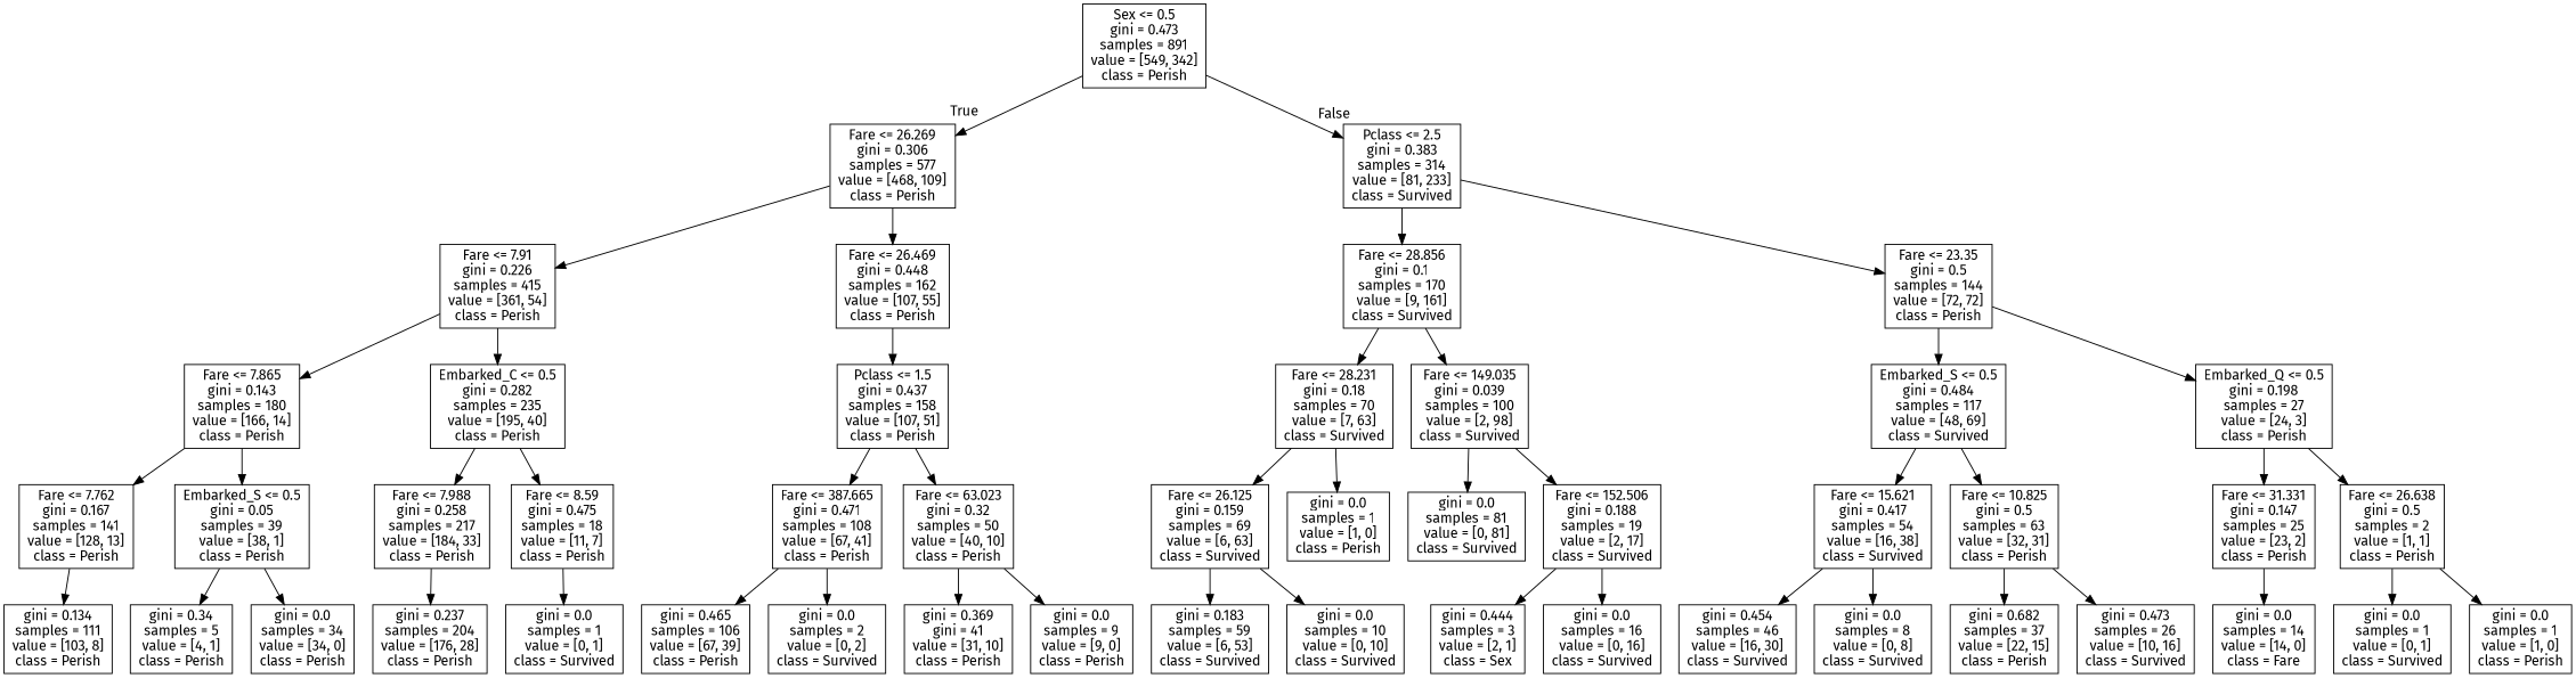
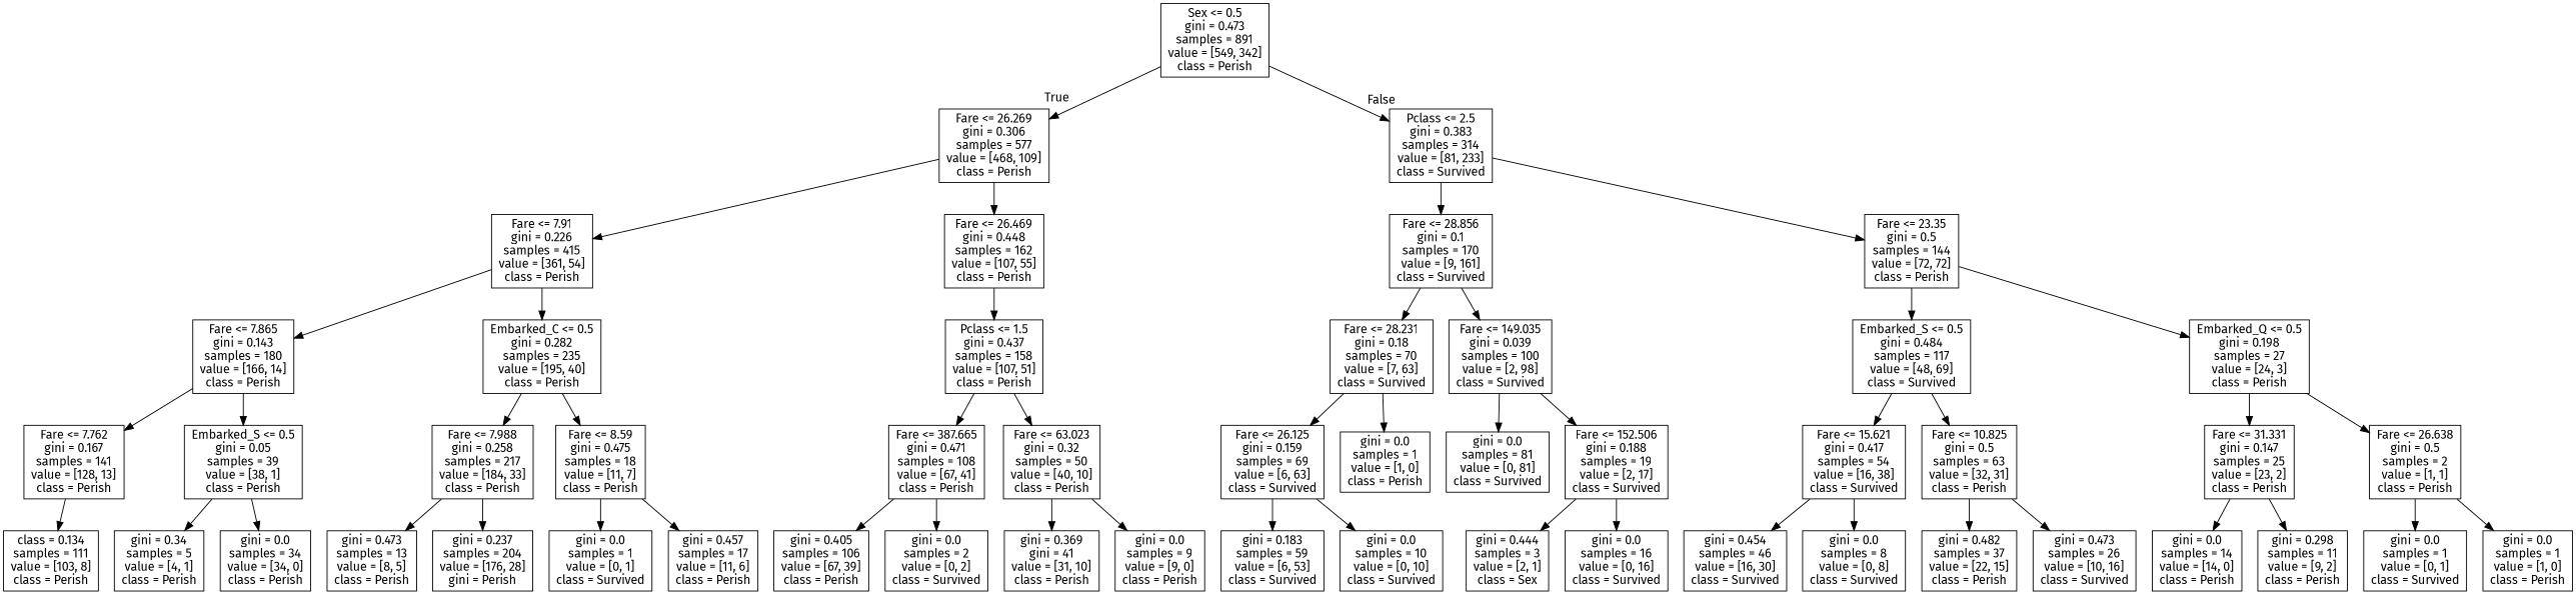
  digraph {
    fontname="Fira Sans"
    node [fontname="Fira Sans" shape=box]
    edge [fontname="Fira Sans"]
    n1 [label="Sex <= 0.5\ngini = 0.473\nsamples = 891\nvalue = [549, 342]\nclass = Perish"]
    n2 [label="Fare <= 26.269\ngini = 0.306\nsamples = 577\nvalue = [468, 109]\nclass = Perish"]
    n3 [label="Pclass <= 2.5\ngini = 0.383\nsamples = 314\nvalue = [81, 233]\nclass = Survived"]
    n4 [label="Fare <= 7.91\ngini = 0.226\nsamples = 415\nvalue = [361, 54]\nclass = Perish"]
    n5 [label="Fare <= 26.469\ngini = 0.448\nsamples = 162\nvalue = [107, 55]\nclass = Perish"]
    n6 [label="Fare <= 28.856\ngini = 0.1\nsamples = 170\nvalue = [9, 161]\nclass = Survived"]
    n7 [label="Fare <= 23.35\ngini = 0.5\nsamples = 144\nvalue = [72, 72]\nclass = Perish"]
    n8 [label="Fare <= 7.865\ngini = 0.143\nsamples = 180\nvalue = [166, 14]\nclass = Perish"]
    n9 [label="Embarked_C <= 0.5\ngini = 0.282\nsamples = 235\nvalue = [195, 40]\nclass = Perish"]
    n10 [label="Pclass <= 1.5\ngini = 0.437\nsamples = 158\nvalue = [107, 51]\nclass = Perish"]
    n11 [label="Fare <= 7.762\ngini = 0.167\nsamples = 141\nvalue = [128, 13]\nclass = Perish"]
    n12 [label="Embarked_S <= 0.5\ngini = 0.05\nsamples = 39\nvalue = [38, 1]\nclass = Perish"]
    n13 [label="Fare <= 7.988\ngini = 0.258\nsamples = 217\nvalue = [184, 33]\nclass = Perish"]
    n14 [label="Fare <= 8.59\ngini = 0.475\nsamples = 18\nvalue = [11, 7]\nclass = Perish"]
-   n15 [label="gini = 0.134\nsamples = 111\nvalue = [103, 8]\nclass = Perish"]
+   n15 [label="class = 0.134\nsamples = 111\nvalue = [103, 8]\nclass = Perish"]
    n16 [label="gini = 0.34\nsamples = 5\nvalue = [4, 1]\nclass = Perish"]
    n17 [label="gini = 0.0\nsamples = 34\nvalue = [34, 0]\nclass = Perish"]
-   n19 [label="gini = 0.237\nsamples = 204\nvalue = [176, 28]\nclass = Perish"]
+   n18 [label="gini = 0.473\nsamples = 13\nvalue = [8, 5]\nclass = Perish"]
+   n19 [label="gini = 0.237\nsamples = 204\nvalue = [176, 28]\ngini = Perish"]
    n20 [label="gini = 0.0\nsamples = 1\nvalue = [0, 1]\nclass = Survived"]
+   n21 [label="gini = 0.457\nsamples = 17\nvalue = [11, 6]\nclass = Perish"]
    n22 [label="Fare <= 387.665\ngini = 0.471\nsamples = 108\nvalue = [67, 41]\nclass = Perish"]
    n23 [label="Fare <= 63.023\ngini = 0.32\nsamples = 50\nvalue = [40, 10]\nclass = Perish"]
-   n24 [label="gini = 0.465\nsamples = 106\nvalue = [67, 39]\nclass = Perish"]
+   n24 [label="gini = 0.405\nsamples = 106\nvalue = [67, 39]\nclass = Perish"]
    n25 [label="gini = 0.0\nsamples = 2\nvalue = [0, 2]\nclass = Survived"]
    n26 [label="gini = 0.369\ngini = 41\nvalue = [31, 10]\nclass = Perish"]
    n27 [label="gini = 0.0\nsamples = 9\nvalue = [9, 0]\nclass = Perish"]
    n28 [label="Fare <= 28.231\ngini = 0.18\nsamples = 70\nvalue = [7, 63]\nclass = Survived"]
    n29 [label="Fare <= 149.035\ngini = 0.039\nsamples = 100\nvalue = [2, 98]\nclass = Survived"]
    n30 [label="Embarked_S <= 0.5\ngini = 0.484\nsamples = 117\nvalue = [48, 69]\nclass = Survived"]
    n31 [label="Embarked_Q <= 0.5\ngini = 0.198\nsamples = 27\nvalue = [24, 3]\nclass = Perish"]
    n32 [label="Fare <= 26.125\ngini = 0.159\nsamples = 69\nvalue = [6, 63]\nclass = Survived"]
    n33 [label="gini = 0.0\nsamples = 1\nvalue = [1, 0]\nclass = Perish"]
    n34 [label="gini = 0.0\nsamples = 81\nvalue = [0, 81]\nclass = Survived"]
    n35 [label="Fare <= 152.506\ngini = 0.188\nsamples = 19\nvalue = [2, 17]\nclass = Survived"]
    n36 [label="gini = 0.183\nsamples = 59\nvalue = [6, 53]\nclass = Survived"]
    n37 [label="gini = 0.0\nsamples = 10\nvalue = [0, 10]\nclass = Survived"]
    n38 [label="gini = 0.444\nsamples = 3\nvalue = [2, 1]\nclass = Sex"]
    n39 [label="gini = 0.0\nsamples = 16\nvalue = [0, 16]\nclass = Survived"]
    n40 [label="Fare <= 15.621\ngini = 0.417\nsamples = 54\nvalue = [16, 38]\nclass = Survived"]
    n41 [label="Fare <= 10.825\ngini = 0.5\nsamples = 63\nvalue = [32, 31]\nclass = Perish"]
    n42 [label="Fare <= 31.331\ngini = 0.147\nsamples = 25\nvalue = [23, 2]\nclass = Perish"]
    n43 [label="Fare <= 26.638\ngini = 0.5\nsamples = 2\nvalue = [1, 1]\nclass = Perish"]
    n44 [label="gini = 0.454\nsamples = 46\nvalue = [16, 30]\nclass = Survived"]
    n45 [label="gini = 0.0\nsamples = 8\nvalue = [0, 8]\nclass = Survived"]
-   n46 [label="gini = 0.682\nsamples = 37\nvalue = [22, 15]\nclass = Perish"]
+   n46 [label="gini = 0.482\nsamples = 37\nvalue = [22, 15]\nclass = Perish"]
    n47 [label="gini = 0.473\nsamples = 26\nvalue = [10, 16]\nclass = Survived"]
-   n48 [label="gini = 0.0\nsamples = 14\nvalue = [14, 0]\nclass = Fare"]
+   n48 [label="gini = 0.0\nsamples = 14\nvalue = [14, 0]\nclass = Perish"]
+   n49 [label="gini = 0.298\nsamples = 11\nvalue = [9, 2]\nclass = Perish"]
    n50 [label="gini = 0.0\nsamples = 1\nvalue = [0, 1]\nclass = Survived"]
    n51 [label="gini = 0.0\nsamples = 1\nvalue = [1, 0]\nclass = Perish"]
    n1 -> n2 [headlabel=True labelangle=45 labeldistance=2.5]
    n1 -> n3 [headlabel=False labelangle=-45 labeldistance=2.5]
    n2 -> n4
    n2 -> n5
    n3 -> n6
    n3 -> n7
    n4 -> n8
    n4 -> n9
    n5 -> n10
    n6 -> n28
    n6 -> n29
    n7 -> n30
    n7 -> n31
    n8 -> n11
    n8 -> n12
    n9 -> n13
    n9 -> n14
    n10 -> n22
    n10 -> n23
    n11 -> n15
    n12 -> n16
    n12 -> n17
+   n13 -> n18
    n13 -> n19
    n14 -> n20
+   n14 -> n21
    n22 -> n24
    n22 -> n25
    n23 -> n26
    n23 -> n27
    n28 -> n32
    n28 -> n33
    n29 -> n34
    n29 -> n35
    n30 -> n40
    n30 -> n41
    n31 -> n42
    n31 -> n43
    n32 -> n36
    n32 -> n37
    n35 -> n38
    n35 -> n39
    n40 -> n44
    n40 -> n45
    n41 -> n46
    n41 -> n47
    n42 -> n48
+   n42 -> n49
    n43 -> n50
    n43 -> n51
  }
